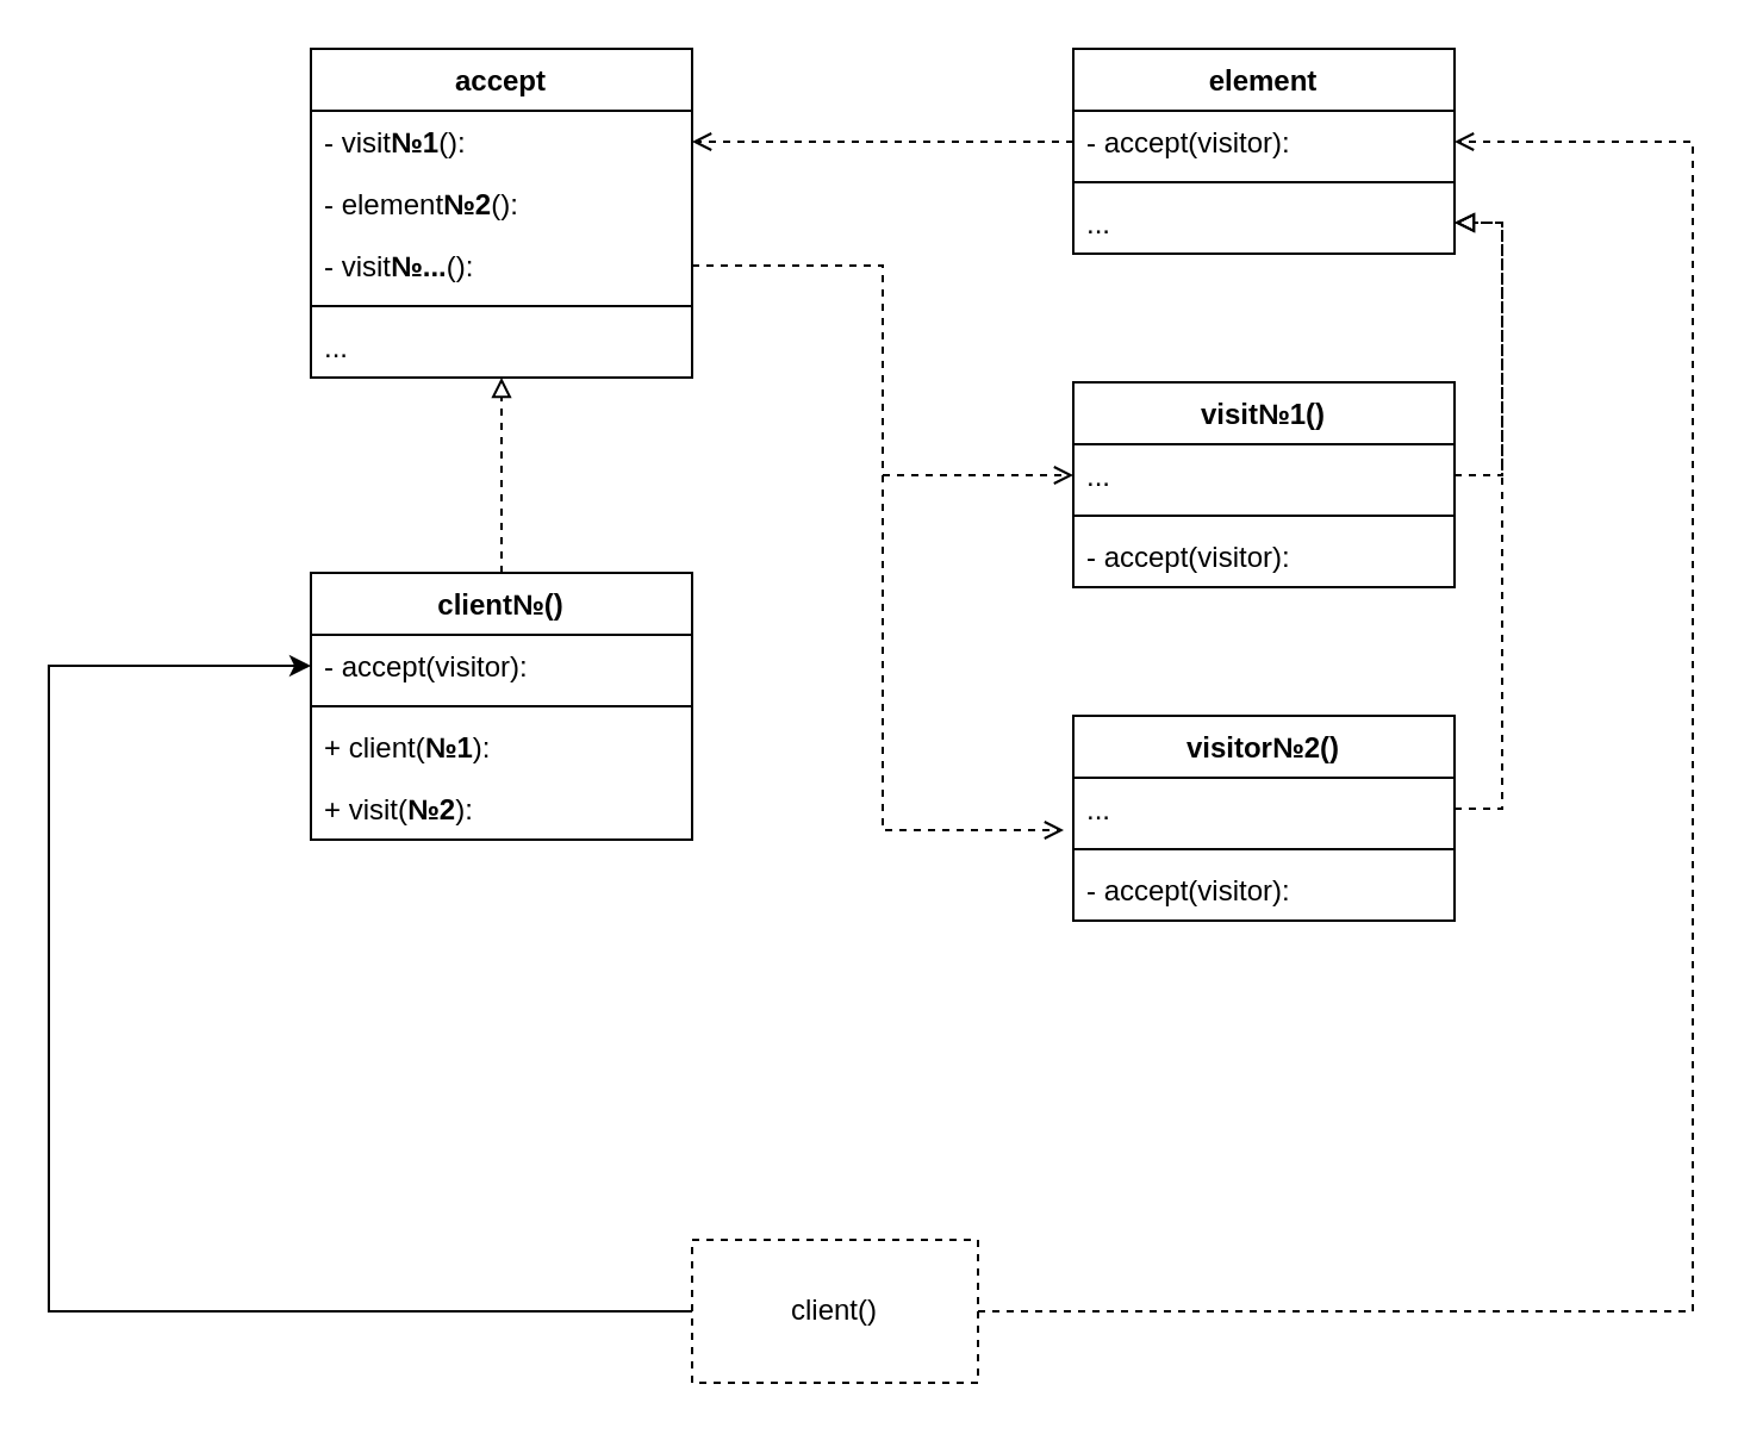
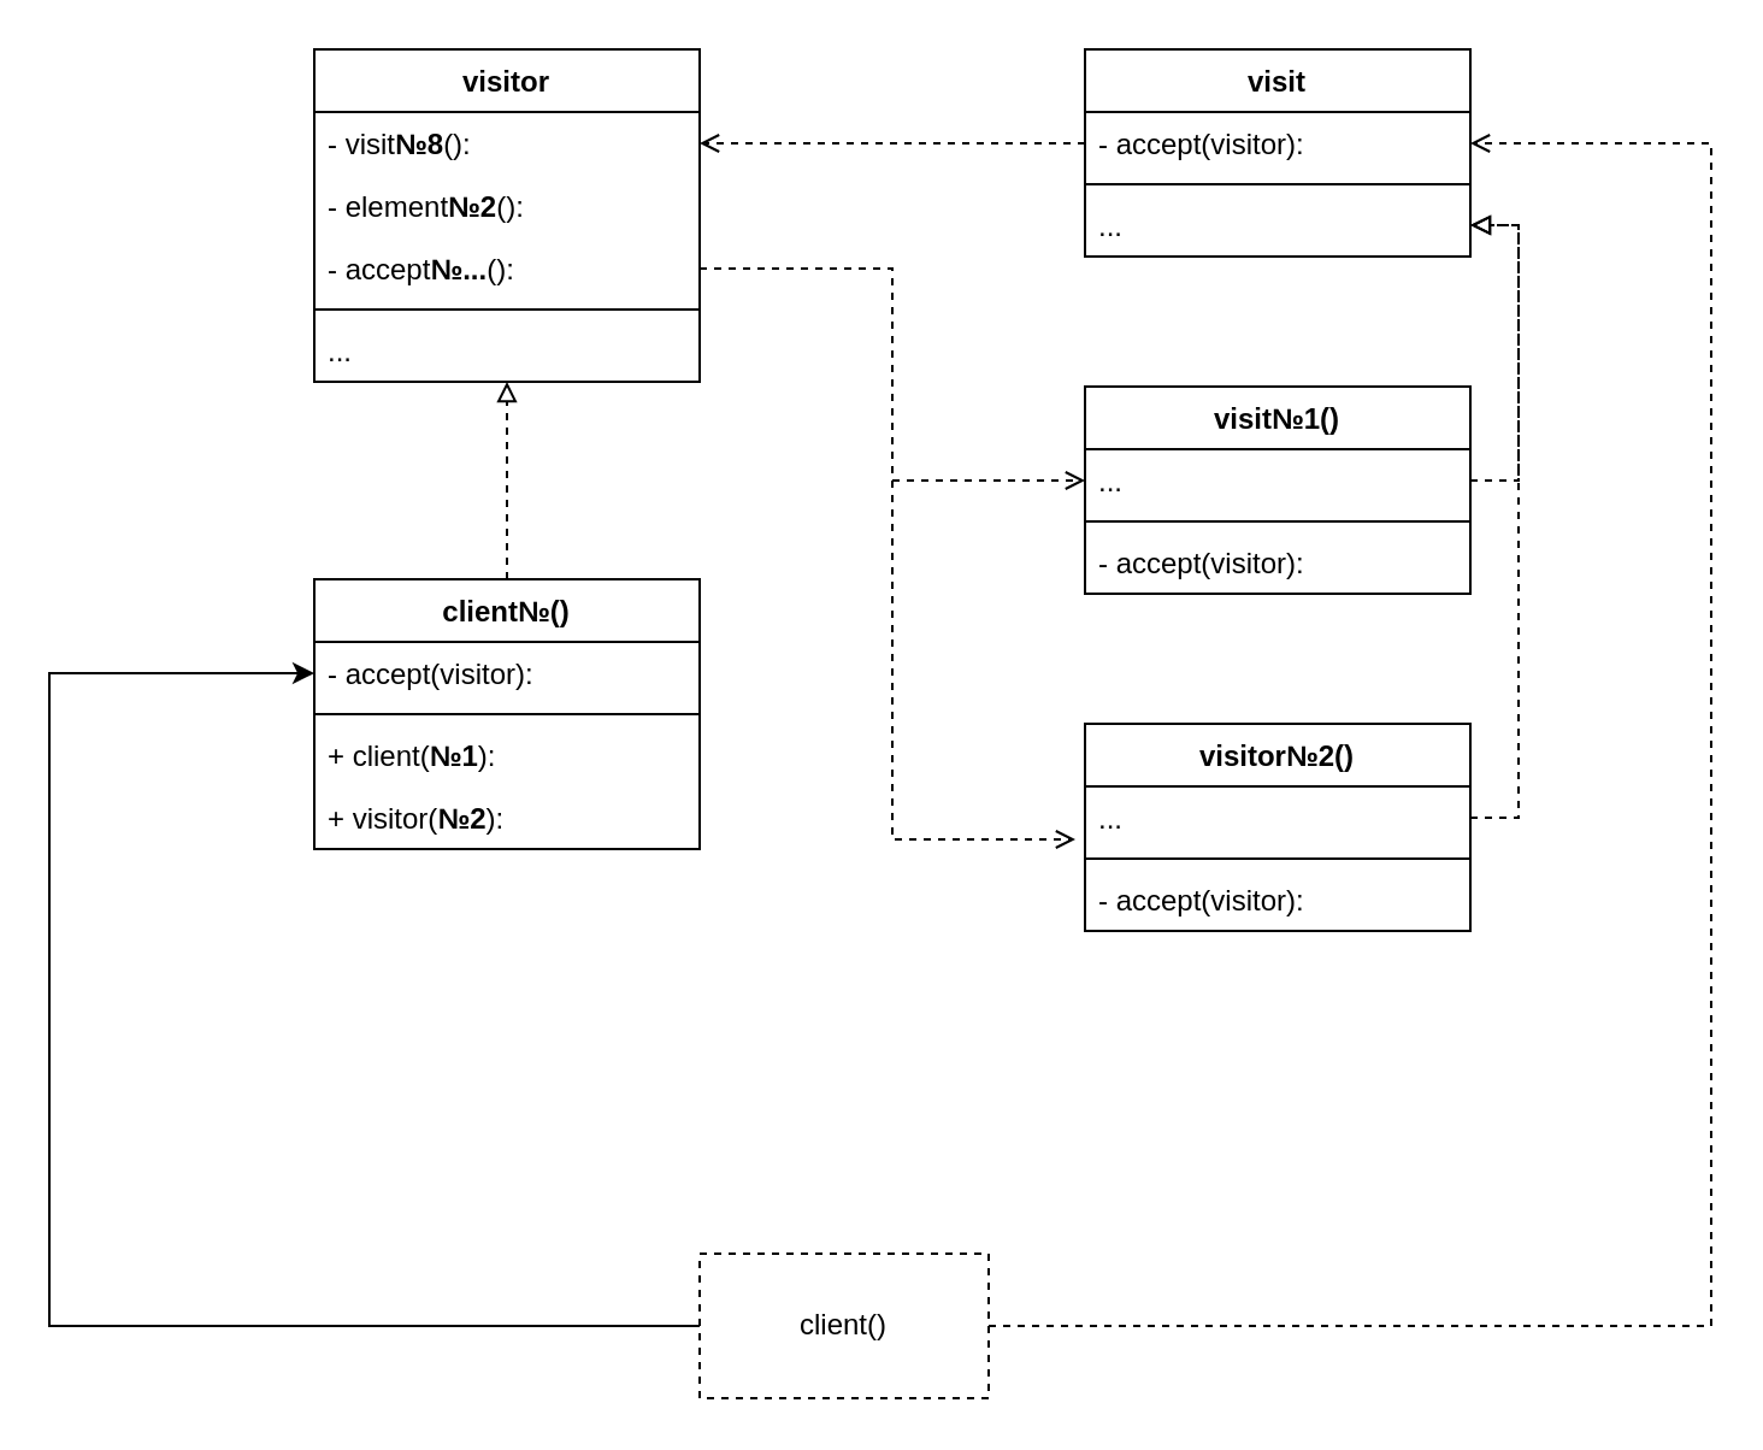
  <mxCell id="0" />
  <mxCell id="1" parent="0" />
- <mxCell id="2" value="accept" style="swimlane;fontStyle=1;align=center;verticalAlign=top;childLayout=stackLayout;horizontal=1;startSize=26;horizontalStack=0;resizeParent=1;resizeParentMax=0;resizeLast=0;collapsible=1;marginBottom=0;whiteSpace=wrap;html=1;" vertex="1" parent="1"><mxGeometry x="130" y="20" width="160" height="138" as="geometry" /></mxCell>
- <mxCell id="3" value="- visit&lt;span style=&quot;font-weight: 700; text-align: center;&quot;&gt;№1&lt;/span&gt;():" style="text;strokeColor=none;fillColor=none;align=left;verticalAlign=top;spacingLeft=4;spacingRight=4;overflow=hidden;rotatable=0;points=[[0,0.5],[1,0.5]];portConstraint=eastwest;whiteSpace=wrap;html=1;" vertex="1" parent="2"><mxGeometry y="26" width="160" height="26" as="geometry" /></mxCell>
+ <mxCell id="2" value="visitor" style="swimlane;fontStyle=1;align=center;verticalAlign=top;childLayout=stackLayout;horizontal=1;startSize=26;horizontalStack=0;resizeParent=1;resizeParentMax=0;resizeLast=0;collapsible=1;marginBottom=0;whiteSpace=wrap;html=1;" vertex="1" parent="1"><mxGeometry x="130" y="20" width="160" height="138" as="geometry" /></mxCell>
+ <mxCell id="3" value="- visit&lt;span style=&quot;font-weight: 700; text-align: center;&quot;&gt;№8&lt;/span&gt;():" style="text;strokeColor=none;fillColor=none;align=left;verticalAlign=top;spacingLeft=4;spacingRight=4;overflow=hidden;rotatable=0;points=[[0,0.5],[1,0.5]];portConstraint=eastwest;whiteSpace=wrap;html=1;" vertex="1" parent="2"><mxGeometry y="26" width="160" height="26" as="geometry" /></mxCell>
  <mxCell id="4" value="- element&lt;span style=&quot;font-weight: 700; text-align: center;&quot;&gt;№2&lt;/span&gt;():" style="text;strokeColor=none;fillColor=none;align=left;verticalAlign=top;spacingLeft=4;spacingRight=4;overflow=hidden;rotatable=0;points=[[0,0.5],[1,0.5]];portConstraint=eastwest;whiteSpace=wrap;html=1;" vertex="1" parent="2"><mxGeometry y="52" width="160" height="26" as="geometry" /></mxCell>
- <mxCell id="5" value="- visit&lt;span style=&quot;font-weight: 700; text-align: center;&quot;&gt;№...&lt;/span&gt;():" style="text;strokeColor=none;fillColor=none;align=left;verticalAlign=top;spacingLeft=4;spacingRight=4;overflow=hidden;rotatable=0;points=[[0,0.5],[1,0.5]];portConstraint=eastwest;whiteSpace=wrap;html=1;" vertex="1" parent="2"><mxGeometry y="78" width="160" height="26" as="geometry" /></mxCell>
+ <mxCell id="5" value="- accept&lt;span style=&quot;font-weight: 700; text-align: center;&quot;&gt;№...&lt;/span&gt;():" style="text;strokeColor=none;fillColor=none;align=left;verticalAlign=top;spacingLeft=4;spacingRight=4;overflow=hidden;rotatable=0;points=[[0,0.5],[1,0.5]];portConstraint=eastwest;whiteSpace=wrap;html=1;" vertex="1" parent="2"><mxGeometry y="78" width="160" height="26" as="geometry" /></mxCell>
  <mxCell id="6" value="" style="line;strokeWidth=1;fillColor=none;align=left;verticalAlign=middle;spacingTop=-1;spacingLeft=3;spacingRight=3;rotatable=0;labelPosition=right;points=[];portConstraint=eastwest;strokeColor=inherit;" vertex="1" parent="2"><mxGeometry y="104" width="160" height="8" as="geometry" /></mxCell>
  <mxCell id="7" value="..." style="text;strokeColor=none;fillColor=none;align=left;verticalAlign=top;spacingLeft=4;spacingRight=4;overflow=hidden;rotatable=0;points=[[0,0.5],[1,0.5]];portConstraint=eastwest;whiteSpace=wrap;html=1;" vertex="1" parent="2"><mxGeometry y="112" width="160" height="26" as="geometry" /></mxCell>
  <mxCell id="8" style="edgeStyle=orthogonalEdgeStyle;rounded=0;orthogonalLoop=1;jettySize=auto;html=1;entryX=1;entryY=0.5;entryDx=0;entryDy=0;dashed=1;endArrow=open;endFill=0;" edge="1" parent="1" source="10" target="12"><mxGeometry relative="1" as="geometry"><Array as="points"><mxPoint x="710" y="550" /><mxPoint x="710" y="59" /></Array></mxGeometry></mxCell>
  <mxCell id="9" style="edgeStyle=orthogonalEdgeStyle;rounded=0;orthogonalLoop=1;jettySize=auto;html=1;entryX=0;entryY=0.5;entryDx=0;entryDy=0;" edge="1" parent="1" source="10" target="17"><mxGeometry relative="1" as="geometry"><Array as="points"><mxPoint x="20" y="550" /><mxPoint x="20" y="279" /></Array></mxGeometry></mxCell>
  <mxCell id="10" value="client()" style="rounded=0;whiteSpace=wrap;html=1;dashed=1;" vertex="1" parent="1"><mxGeometry x="290" y="520" width="120" height="60" as="geometry" /></mxCell>
- <mxCell id="11" value="element" style="swimlane;fontStyle=1;align=center;verticalAlign=top;childLayout=stackLayout;horizontal=1;startSize=26;horizontalStack=0;resizeParent=1;resizeParentMax=0;resizeLast=0;collapsible=1;marginBottom=0;whiteSpace=wrap;html=1;" vertex="1" parent="1"><mxGeometry x="450" y="20" width="160" height="86" as="geometry" /></mxCell>
+ <mxCell id="11" value="visit" style="swimlane;fontStyle=1;align=center;verticalAlign=top;childLayout=stackLayout;horizontal=1;startSize=26;horizontalStack=0;resizeParent=1;resizeParentMax=0;resizeLast=0;collapsible=1;marginBottom=0;whiteSpace=wrap;html=1;" vertex="1" parent="1"><mxGeometry x="450" y="20" width="160" height="86" as="geometry" /></mxCell>
  <mxCell id="12" value="- accept(visitor):" style="text;strokeColor=none;fillColor=none;align=left;verticalAlign=top;spacingLeft=4;spacingRight=4;overflow=hidden;rotatable=0;points=[[0,0.5],[1,0.5]];portConstraint=eastwest;whiteSpace=wrap;html=1;" vertex="1" parent="11"><mxGeometry y="26" width="160" height="26" as="geometry" /></mxCell>
  <mxCell id="13" value="" style="line;strokeWidth=1;fillColor=none;align=left;verticalAlign=middle;spacingTop=-1;spacingLeft=3;spacingRight=3;rotatable=0;labelPosition=right;points=[];portConstraint=eastwest;strokeColor=inherit;" vertex="1" parent="11"><mxGeometry y="52" width="160" height="8" as="geometry" /></mxCell>
  <mxCell id="14" value="..." style="text;strokeColor=none;fillColor=none;align=left;verticalAlign=top;spacingLeft=4;spacingRight=4;overflow=hidden;rotatable=0;points=[[0,0.5],[1,0.5]];portConstraint=eastwest;whiteSpace=wrap;html=1;" vertex="1" parent="11"><mxGeometry y="60" width="160" height="26" as="geometry" /></mxCell>
  <mxCell id="15" style="edgeStyle=orthogonalEdgeStyle;rounded=0;orthogonalLoop=1;jettySize=auto;html=1;exitX=0;exitY=0.5;exitDx=0;exitDy=0;dashed=1;endArrow=open;endFill=0;" edge="1" parent="1" source="12" target="3"><mxGeometry relative="1" as="geometry" /></mxCell>
  <mxCell id="16" value="client№()" style="swimlane;fontStyle=1;align=center;verticalAlign=top;childLayout=stackLayout;horizontal=1;startSize=26;horizontalStack=0;resizeParent=1;resizeParentMax=0;resizeLast=0;collapsible=1;marginBottom=0;whiteSpace=wrap;html=1;" vertex="1" parent="1"><mxGeometry x="130" y="240" width="160" height="112" as="geometry" /></mxCell>
  <mxCell id="17" value="- accept(visitor):" style="text;strokeColor=none;fillColor=none;align=left;verticalAlign=top;spacingLeft=4;spacingRight=4;overflow=hidden;rotatable=0;points=[[0,0.5],[1,0.5]];portConstraint=eastwest;whiteSpace=wrap;html=1;" vertex="1" parent="16"><mxGeometry y="26" width="160" height="26" as="geometry" /></mxCell>
  <mxCell id="18" value="" style="line;strokeWidth=1;fillColor=none;align=left;verticalAlign=middle;spacingTop=-1;spacingLeft=3;spacingRight=3;rotatable=0;labelPosition=right;points=[];portConstraint=eastwest;strokeColor=inherit;" vertex="1" parent="16"><mxGeometry y="52" width="160" height="8" as="geometry" /></mxCell>
  <mxCell id="19" value="+ client(&lt;span style=&quot;font-weight: 700; text-align: center;&quot;&gt;№1&lt;/span&gt;):" style="text;strokeColor=none;fillColor=none;align=left;verticalAlign=top;spacingLeft=4;spacingRight=4;overflow=hidden;rotatable=0;points=[[0,0.5],[1,0.5]];portConstraint=eastwest;whiteSpace=wrap;html=1;" vertex="1" parent="16"><mxGeometry y="60" width="160" height="26" as="geometry" /></mxCell>
- <mxCell id="20" value="+ visit(&lt;span style=&quot;font-weight: 700; text-align: center;&quot;&gt;№2&lt;/span&gt;):" style="text;strokeColor=none;fillColor=none;align=left;verticalAlign=top;spacingLeft=4;spacingRight=4;overflow=hidden;rotatable=0;points=[[0,0.5],[1,0.5]];portConstraint=eastwest;whiteSpace=wrap;html=1;" vertex="1" parent="16"><mxGeometry y="86" width="160" height="26" as="geometry" /></mxCell>
+ <mxCell id="20" value="+ visitor(&lt;span style=&quot;font-weight: 700; text-align: center;&quot;&gt;№2&lt;/span&gt;):" style="text;strokeColor=none;fillColor=none;align=left;verticalAlign=top;spacingLeft=4;spacingRight=4;overflow=hidden;rotatable=0;points=[[0,0.5],[1,0.5]];portConstraint=eastwest;whiteSpace=wrap;html=1;" vertex="1" parent="16"><mxGeometry y="86" width="160" height="26" as="geometry" /></mxCell>
  <mxCell id="21" style="edgeStyle=orthogonalEdgeStyle;rounded=0;orthogonalLoop=1;jettySize=auto;html=1;entryX=0.5;entryY=1;entryDx=0;entryDy=0;entryPerimeter=0;dashed=1;endArrow=block;endFill=0;" edge="1" parent="1" source="16" target="7"><mxGeometry relative="1" as="geometry" /></mxCell>
  <mxCell id="22" value="visit№1()" style="swimlane;fontStyle=1;align=center;verticalAlign=top;childLayout=stackLayout;horizontal=1;startSize=26;horizontalStack=0;resizeParent=1;resizeParentMax=0;resizeLast=0;collapsible=1;marginBottom=0;whiteSpace=wrap;html=1;" vertex="1" parent="1"><mxGeometry x="450" y="160" width="160" height="86" as="geometry" /></mxCell>
  <mxCell id="23" value="..." style="text;strokeColor=none;fillColor=none;align=left;verticalAlign=top;spacingLeft=4;spacingRight=4;overflow=hidden;rotatable=0;points=[[0,0.5],[1,0.5]];portConstraint=eastwest;whiteSpace=wrap;html=1;" vertex="1" parent="22"><mxGeometry y="26" width="160" height="26" as="geometry" /></mxCell>
  <mxCell id="24" value="" style="line;strokeWidth=1;fillColor=none;align=left;verticalAlign=middle;spacingTop=-1;spacingLeft=3;spacingRight=3;rotatable=0;labelPosition=right;points=[];portConstraint=eastwest;strokeColor=inherit;" vertex="1" parent="22"><mxGeometry y="52" width="160" height="8" as="geometry" /></mxCell>
  <mxCell id="25" value="- accept(visitor):" style="text;strokeColor=none;fillColor=none;align=left;verticalAlign=top;spacingLeft=4;spacingRight=4;overflow=hidden;rotatable=0;points=[[0,0.5],[1,0.5]];portConstraint=eastwest;whiteSpace=wrap;html=1;" vertex="1" parent="22"><mxGeometry y="60" width="160" height="26" as="geometry" /></mxCell>
  <mxCell id="26" value="visitor№2()" style="swimlane;fontStyle=1;align=center;verticalAlign=top;childLayout=stackLayout;horizontal=1;startSize=26;horizontalStack=0;resizeParent=1;resizeParentMax=0;resizeLast=0;collapsible=1;marginBottom=0;whiteSpace=wrap;html=1;" vertex="1" parent="1"><mxGeometry x="450" y="300" width="160" height="86" as="geometry" /></mxCell>
  <mxCell id="27" value="..." style="text;strokeColor=none;fillColor=none;align=left;verticalAlign=top;spacingLeft=4;spacingRight=4;overflow=hidden;rotatable=0;points=[[0,0.5],[1,0.5]];portConstraint=eastwest;whiteSpace=wrap;html=1;" vertex="1" parent="26"><mxGeometry y="26" width="160" height="26" as="geometry" /></mxCell>
  <mxCell id="28" value="" style="line;strokeWidth=1;fillColor=none;align=left;verticalAlign=middle;spacingTop=-1;spacingLeft=3;spacingRight=3;rotatable=0;labelPosition=right;points=[];portConstraint=eastwest;strokeColor=inherit;" vertex="1" parent="26"><mxGeometry y="52" width="160" height="8" as="geometry" /></mxCell>
  <mxCell id="29" value="- accept(visitor):" style="text;strokeColor=none;fillColor=none;align=left;verticalAlign=top;spacingLeft=4;spacingRight=4;overflow=hidden;rotatable=0;points=[[0,0.5],[1,0.5]];portConstraint=eastwest;whiteSpace=wrap;html=1;" vertex="1" parent="26"><mxGeometry y="60" width="160" height="26" as="geometry" /></mxCell>
  <mxCell id="30" style="edgeStyle=orthogonalEdgeStyle;rounded=0;orthogonalLoop=1;jettySize=auto;html=1;entryX=0;entryY=0.5;entryDx=0;entryDy=0;dashed=1;endArrow=open;endFill=0;" edge="1" parent="1" source="5" target="23"><mxGeometry relative="1" as="geometry" /></mxCell>
  <mxCell id="31" style="edgeStyle=orthogonalEdgeStyle;rounded=0;orthogonalLoop=1;jettySize=auto;html=1;exitX=1;exitY=0.5;exitDx=0;exitDy=0;entryX=-0.025;entryY=0.846;entryDx=0;entryDy=0;entryPerimeter=0;dashed=1;endArrow=open;endFill=0;" edge="1" parent="1" source="5" target="27"><mxGeometry relative="1" as="geometry" /></mxCell>
  <mxCell id="32" style="edgeStyle=orthogonalEdgeStyle;rounded=0;orthogonalLoop=1;jettySize=auto;html=1;entryX=1;entryY=0.5;entryDx=0;entryDy=0;endArrow=block;endFill=0;dashed=1;" edge="1" parent="1" source="23" target="14"><mxGeometry relative="1" as="geometry"><Array as="points"><mxPoint x="630" y="199" /><mxPoint x="630" y="93" /></Array></mxGeometry></mxCell>
  <mxCell id="33" style="edgeStyle=orthogonalEdgeStyle;rounded=0;orthogonalLoop=1;jettySize=auto;html=1;entryX=1;entryY=0.5;entryDx=0;entryDy=0;dashed=1;endArrow=block;endFill=0;" edge="1" parent="1" source="27" target="14"><mxGeometry relative="1" as="geometry"><Array as="points"><mxPoint x="630" y="339" /><mxPoint x="630" y="93" /></Array></mxGeometry></mxCell>
